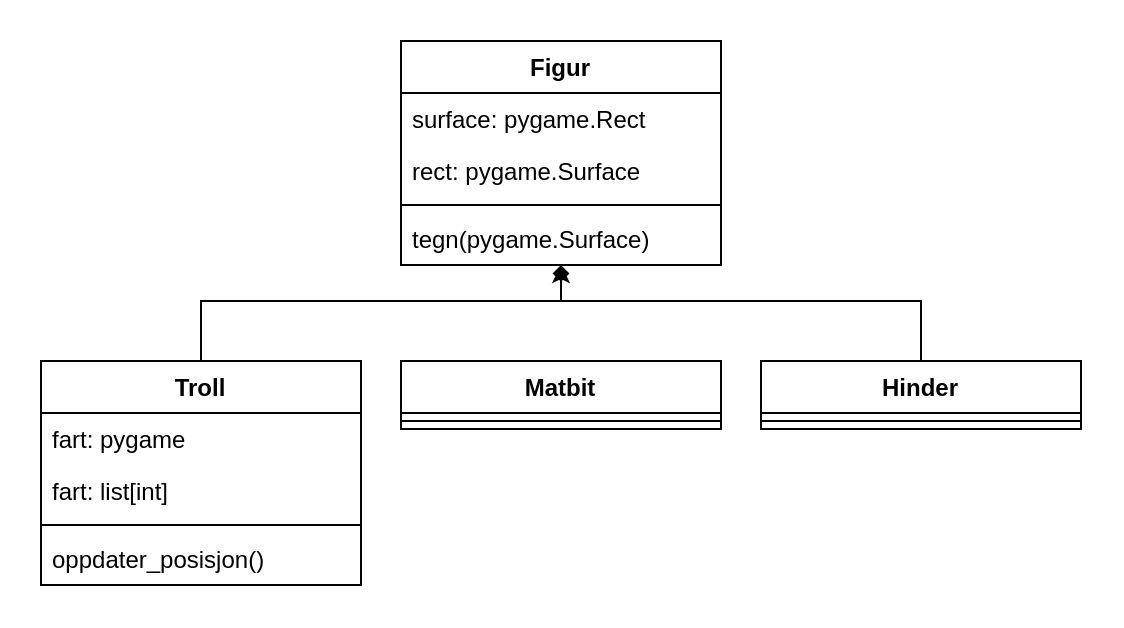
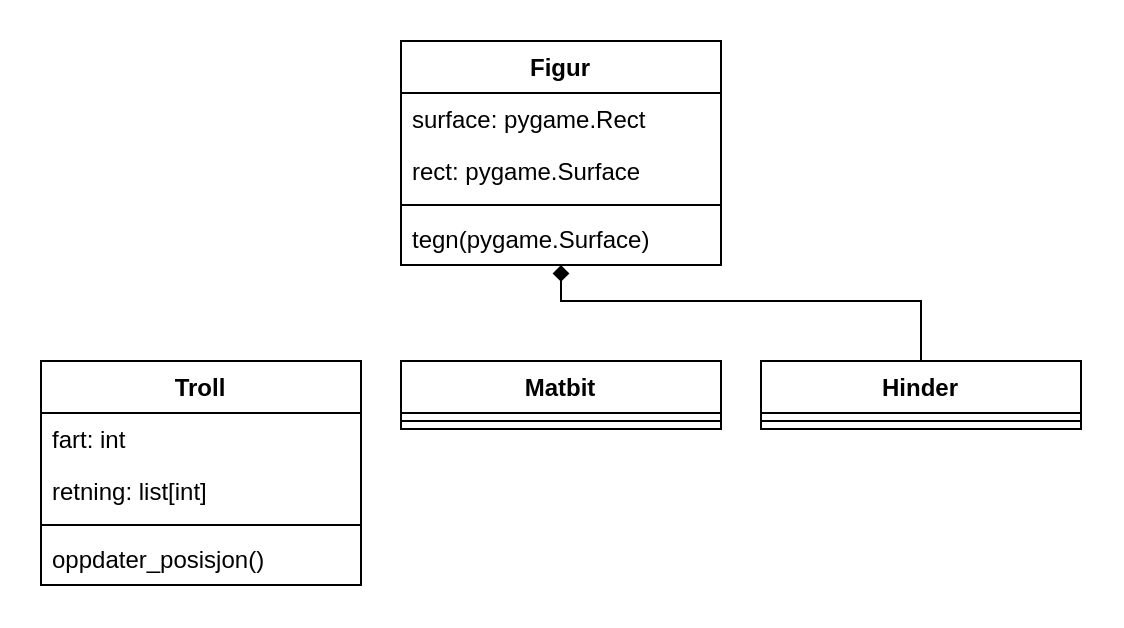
  <mxCell id="0" />
  <mxCell id="1" parent="0" />
  <mxCell id="2" value="Figur" style="swimlane;fontStyle=1;align=center;verticalAlign=top;childLayout=stackLayout;horizontal=1;startSize=26;horizontalStack=0;resizeParent=1;resizeParentMax=0;resizeLast=0;collapsible=1;marginBottom=0;whiteSpace=wrap;html=1;" vertex="1" parent="1"><mxGeometry x="200" y="20" width="160" height="112" as="geometry" /></mxCell>
  <mxCell id="3" value="surface: pygame.Rect" style="text;strokeColor=none;fillColor=none;align=left;verticalAlign=top;spacingLeft=4;spacingRight=4;overflow=hidden;rotatable=0;points=[[0,0.5],[1,0.5]];portConstraint=eastwest;whiteSpace=wrap;html=1;" vertex="1" parent="2"><mxGeometry y="26" width="160" height="26" as="geometry" /></mxCell>
  <mxCell id="4" value="rect: pygame.Surface" style="text;strokeColor=none;fillColor=none;align=left;verticalAlign=top;spacingLeft=4;spacingRight=4;overflow=hidden;rotatable=0;points=[[0,0.5],[1,0.5]];portConstraint=eastwest;whiteSpace=wrap;html=1;" vertex="1" parent="2"><mxGeometry y="52" width="160" height="26" as="geometry" /></mxCell>
  <mxCell id="5" value="" style="line;strokeWidth=1;fillColor=none;align=left;verticalAlign=middle;spacingTop=-1;spacingLeft=3;spacingRight=3;rotatable=0;labelPosition=right;points=[];portConstraint=eastwest;strokeColor=inherit;" vertex="1" parent="2"><mxGeometry y="78" width="160" height="8" as="geometry" /></mxCell>
  <mxCell id="6" value="tegn(pygame.Surface)" style="text;strokeColor=none;fillColor=none;align=left;verticalAlign=top;spacingLeft=4;spacingRight=4;overflow=hidden;rotatable=0;points=[[0,0.5],[1,0.5]];portConstraint=eastwest;whiteSpace=wrap;html=1;" vertex="1" parent="2"><mxGeometry y="86" width="160" height="26" as="geometry" /></mxCell>
  <mxCell id="7" value="Troll" style="swimlane;fontStyle=1;align=center;verticalAlign=top;childLayout=stackLayout;horizontal=1;startSize=26;horizontalStack=0;resizeParent=1;resizeParentMax=0;resizeLast=0;collapsible=1;marginBottom=0;whiteSpace=wrap;html=1;" vertex="1" parent="1"><mxGeometry x="20" y="180" width="160" height="112" as="geometry" /></mxCell>
- <mxCell id="8" value="fart: pygame" style="text;strokeColor=none;fillColor=none;align=left;verticalAlign=top;spacingLeft=4;spacingRight=4;overflow=hidden;rotatable=0;points=[[0,0.5],[1,0.5]];portConstraint=eastwest;whiteSpace=wrap;html=1;" vertex="1" parent="7"><mxGeometry y="26" width="160" height="26" as="geometry" /></mxCell>
- <mxCell id="9" value="fart: list[int]" style="text;strokeColor=none;fillColor=none;align=left;verticalAlign=top;spacingLeft=4;spacingRight=4;overflow=hidden;rotatable=0;points=[[0,0.5],[1,0.5]];portConstraint=eastwest;whiteSpace=wrap;html=1;" vertex="1" parent="7"><mxGeometry y="52" width="160" height="26" as="geometry" /></mxCell>
+ <mxCell id="8" value="fart: int" style="text;strokeColor=none;fillColor=none;align=left;verticalAlign=top;spacingLeft=4;spacingRight=4;overflow=hidden;rotatable=0;points=[[0,0.5],[1,0.5]];portConstraint=eastwest;whiteSpace=wrap;html=1;" vertex="1" parent="7"><mxGeometry y="26" width="160" height="26" as="geometry" /></mxCell>
+ <mxCell id="9" value="retning: list[int]" style="text;strokeColor=none;fillColor=none;align=left;verticalAlign=top;spacingLeft=4;spacingRight=4;overflow=hidden;rotatable=0;points=[[0,0.5],[1,0.5]];portConstraint=eastwest;whiteSpace=wrap;html=1;" vertex="1" parent="7"><mxGeometry y="52" width="160" height="26" as="geometry" /></mxCell>
  <mxCell id="10" value="" style="line;strokeWidth=1;fillColor=none;align=left;verticalAlign=middle;spacingTop=-1;spacingLeft=3;spacingRight=3;rotatable=0;labelPosition=right;points=[];portConstraint=eastwest;strokeColor=inherit;" vertex="1" parent="7"><mxGeometry y="78" width="160" height="8" as="geometry" /></mxCell>
  <mxCell id="11" value="oppdater_posisjon()" style="text;strokeColor=none;fillColor=none;align=left;verticalAlign=top;spacingLeft=4;spacingRight=4;overflow=hidden;rotatable=0;points=[[0,0.5],[1,0.5]];portConstraint=eastwest;whiteSpace=wrap;html=1;" vertex="1" parent="7"><mxGeometry y="86" width="160" height="26" as="geometry" /></mxCell>
  <mxCell id="12" value="Matbit" style="swimlane;fontStyle=1;align=center;verticalAlign=top;childLayout=stackLayout;horizontal=1;startSize=26;horizontalStack=0;resizeParent=1;resizeParentMax=0;resizeLast=0;collapsible=1;marginBottom=0;whiteSpace=wrap;html=1;" vertex="1" parent="1"><mxGeometry x="200" y="180" width="160" height="34" as="geometry" /></mxCell>
  <mxCell id="13" value="" style="line;strokeWidth=1;fillColor=none;align=left;verticalAlign=middle;spacingTop=-1;spacingLeft=3;spacingRight=3;rotatable=0;labelPosition=right;points=[];portConstraint=eastwest;strokeColor=inherit;" vertex="1" parent="12"><mxGeometry y="26" width="160" height="8" as="geometry" /></mxCell>
  <mxCell id="14" value="Hinder" style="swimlane;fontStyle=1;align=center;verticalAlign=top;childLayout=stackLayout;horizontal=1;startSize=26;horizontalStack=0;resizeParent=1;resizeParentMax=0;resizeLast=0;collapsible=1;marginBottom=0;whiteSpace=wrap;html=1;" vertex="1" parent="1"><mxGeometry x="380" y="180" width="160" height="34" as="geometry" /></mxCell>
  <mxCell id="15" value="" style="line;strokeWidth=1;fillColor=none;align=left;verticalAlign=middle;spacingTop=-1;spacingLeft=3;spacingRight=3;rotatable=0;labelPosition=right;points=[];portConstraint=eastwest;strokeColor=inherit;" vertex="1" parent="14"><mxGeometry y="26" width="160" height="8" as="geometry" /></mxCell>
- <mxCell id="16" value="" style="endArrow=classic;html=1;rounded=0;exitX=0.5;exitY=0;exitDx=0;exitDy=0;entryX=0.5;entryY=1;entryDx=0;entryDy=0;entryPerimeter=0;" edge="1" parent="1" source="7" target="6"><mxGeometry width="50" height="50" relative="1" as="geometry"><mxPoint x="350" y="260" as="sourcePoint" /><mxPoint x="400" y="210" as="targetPoint" /><Array as="points"><mxPoint x="100" y="150" /><mxPoint x="280" y="150" /></Array></mxGeometry></mxCell>
  <mxCell id="17" value="" style="endArrow=diamond;html=1;rounded=0;exitX=0.5;exitY=0;exitDx=0;exitDy=0;entryX=0.5;entryY=1;entryDx=0;entryDy=0;entryPerimeter=0;" edge="1" parent="1" source="14" target="6"><mxGeometry width="50" height="50" relative="1" as="geometry"><mxPoint x="350" y="260" as="sourcePoint" /><mxPoint x="400" y="210" as="targetPoint" /><Array as="points"><mxPoint x="460" y="150" /><mxPoint x="280" y="150" /></Array></mxGeometry></mxCell>
